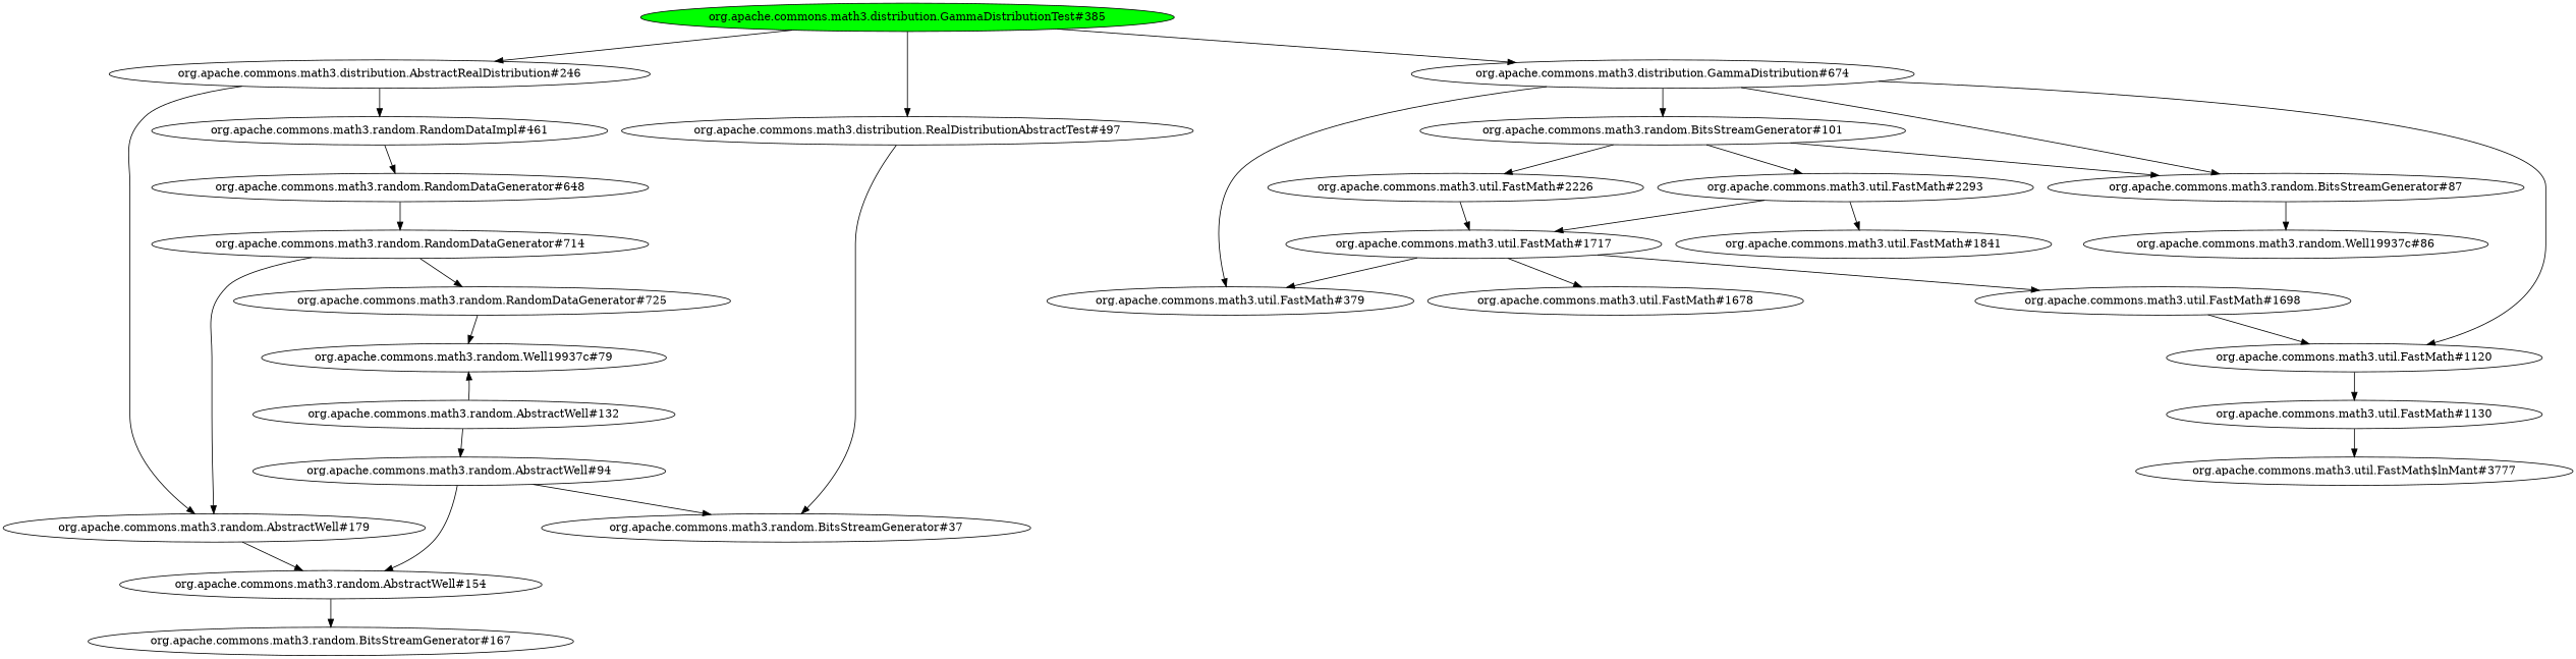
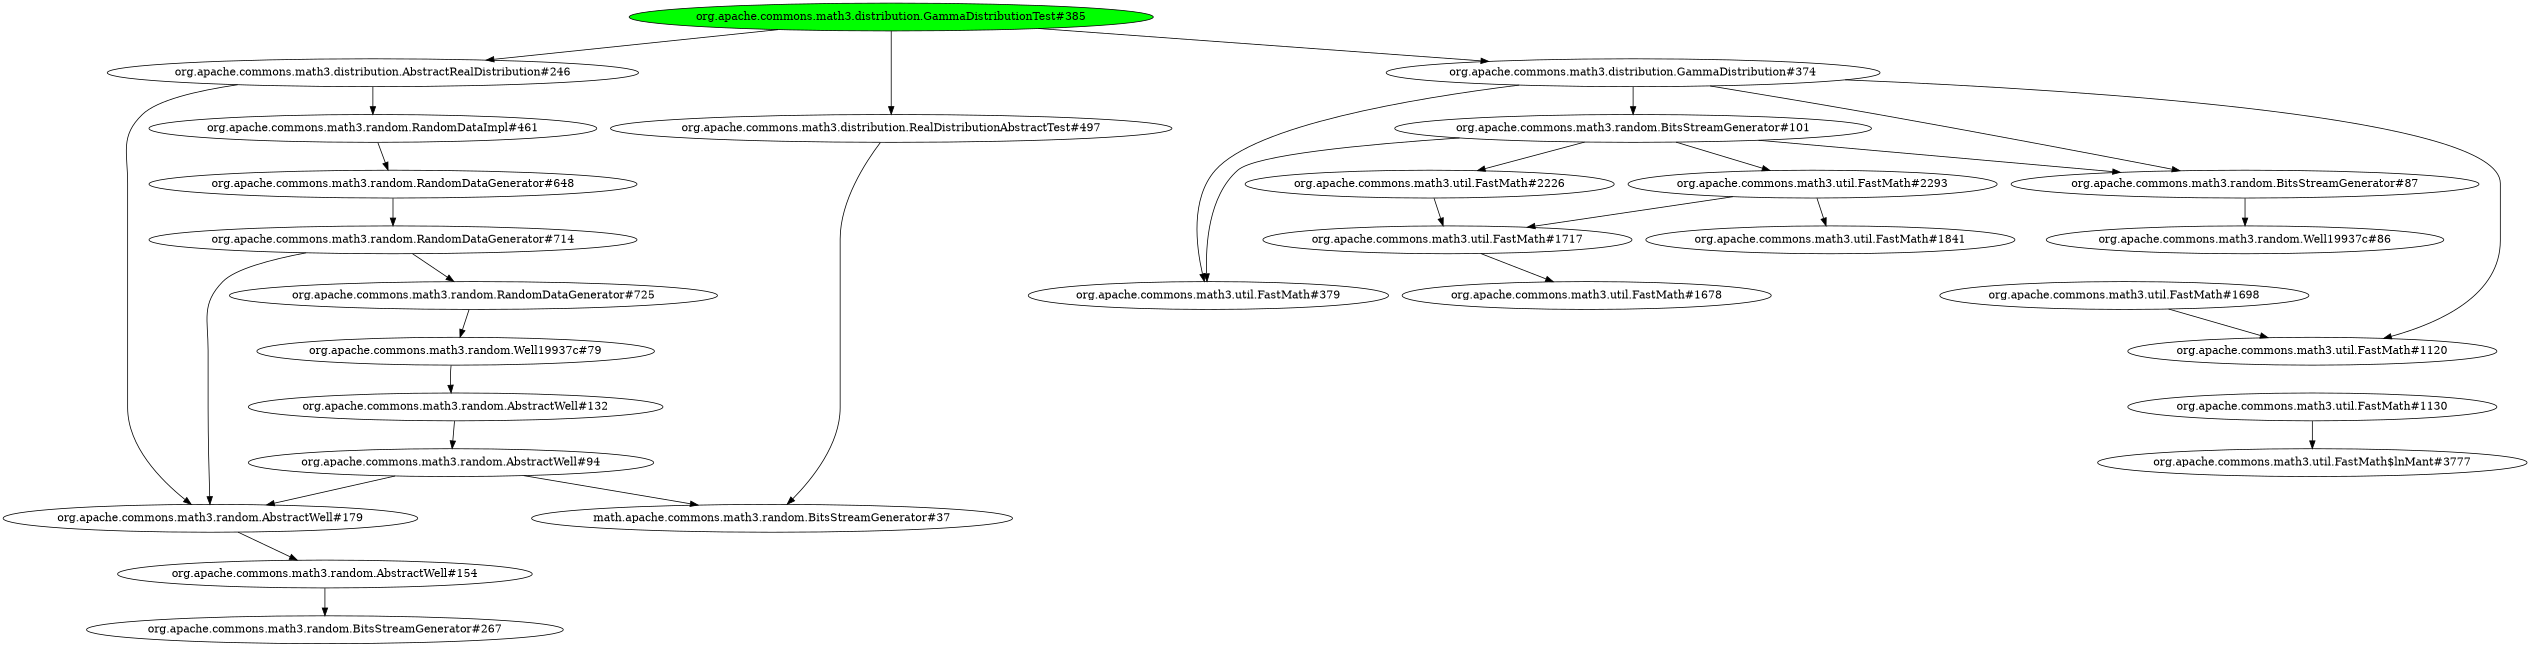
  digraph {
    "org.apache.commons.math3.distribution.GammaDistributionTest#385" [fillcolor=green style=filled]
    "org.apache.commons.math3.distribution.AbstractRealDistribution#246"
-   "org.apache.commons.math3.distribution.GammaDistribution#374" [label="org.apache.commons.math3.distribution.GammaDistribution#674"]
+   "org.apache.commons.math3.distribution.GammaDistribution#374"
    "org.apache.commons.math3.distribution.RealDistributionAbstractTest#497"
    "org.apache.commons.math3.random.AbstractWell#179"
    "org.apache.commons.math3.random.RandomDataImpl#461"
    "org.apache.commons.math3.util.FastMath#379"
    "org.apache.commons.math3.random.BitsStreamGenerator#101"
    "org.apache.commons.math3.random.BitsStreamGenerator#87"
    "org.apache.commons.math3.util.FastMath#1120"
-   "org.apache.commons.math3.random.BitsStreamGenerator#37"
+   "org.apache.commons.math3.random.BitsStreamGenerator#37" [label="math.apache.commons.math3.random.BitsStreamGenerator#37"]
    "org.apache.commons.math3.random.AbstractWell#154"
    "org.apache.commons.math3.random.RandomDataGenerator#648"
-   "org.apache.commons.math3.random.BitsStreamGenerator#167"
+   "org.apache.commons.math3.random.BitsStreamGenerator#167" [label="org.apache.commons.math3.random.BitsStreamGenerator#267"]
    "org.apache.commons.math3.random.RandomDataGenerator#714"
    "org.apache.commons.math3.random.RandomDataGenerator#725"
    "org.apache.commons.math3.random.Well19937c#79"
    "org.apache.commons.math3.random.AbstractWell#132"
    "org.apache.commons.math3.random.AbstractWell#94"
    "org.apache.commons.math3.util.FastMath#2293"
    "org.apache.commons.math3.util.FastMath#2226"
    "org.apache.commons.math3.random.Well19937c#86"
    "org.apache.commons.math3.util.FastMath#1130"
    "org.apache.commons.math3.util.FastMath#1841"
    "org.apache.commons.math3.util.FastMath#1717"
    "org.apache.commons.math3.util.FastMath$lnMant#3777"
    "org.apache.commons.math3.util.FastMath#1678"
    "org.apache.commons.math3.util.FastMath#1698"
    "org.apache.commons.math3.distribution.GammaDistributionTest#385" -> "org.apache.commons.math3.distribution.AbstractRealDistribution#246"
    "org.apache.commons.math3.distribution.GammaDistributionTest#385" -> "org.apache.commons.math3.distribution.GammaDistribution#374"
    "org.apache.commons.math3.distribution.GammaDistributionTest#385" -> "org.apache.commons.math3.distribution.RealDistributionAbstractTest#497"
    "org.apache.commons.math3.distribution.AbstractRealDistribution#246" -> "org.apache.commons.math3.random.AbstractWell#179"
    "org.apache.commons.math3.distribution.AbstractRealDistribution#246" -> "org.apache.commons.math3.random.RandomDataImpl#461"
    "org.apache.commons.math3.distribution.GammaDistribution#374" -> "org.apache.commons.math3.util.FastMath#379"
    "org.apache.commons.math3.distribution.GammaDistribution#374" -> "org.apache.commons.math3.random.BitsStreamGenerator#101"
    "org.apache.commons.math3.distribution.GammaDistribution#374" -> "org.apache.commons.math3.random.BitsStreamGenerator#87"
    "org.apache.commons.math3.distribution.GammaDistribution#374" -> "org.apache.commons.math3.util.FastMath#1120"
    "org.apache.commons.math3.distribution.RealDistributionAbstractTest#497" -> "org.apache.commons.math3.random.BitsStreamGenerator#37"
    "org.apache.commons.math3.random.AbstractWell#179" -> "org.apache.commons.math3.random.AbstractWell#154"
    "org.apache.commons.math3.random.RandomDataImpl#461" -> "org.apache.commons.math3.random.RandomDataGenerator#648"
-   "org.apache.commons.math3.util.FastMath#1717" -> "org.apache.commons.math3.util.FastMath#379"
+   "org.apache.commons.math3.random.BitsStreamGenerator#101" -> "org.apache.commons.math3.util.FastMath#379"
    "org.apache.commons.math3.random.BitsStreamGenerator#101" -> "org.apache.commons.math3.random.BitsStreamGenerator#87"
    "org.apache.commons.math3.random.BitsStreamGenerator#101" -> "org.apache.commons.math3.util.FastMath#2293"
    "org.apache.commons.math3.random.BitsStreamGenerator#101" -> "org.apache.commons.math3.util.FastMath#2226"
    "org.apache.commons.math3.random.BitsStreamGenerator#87" -> "org.apache.commons.math3.random.Well19937c#86"
-   "org.apache.commons.math3.util.FastMath#1120" -> "org.apache.commons.math3.util.FastMath#1130"
    "org.apache.commons.math3.random.AbstractWell#154" -> "org.apache.commons.math3.random.BitsStreamGenerator#167"
    "org.apache.commons.math3.random.RandomDataGenerator#648" -> "org.apache.commons.math3.random.RandomDataGenerator#714"
    "org.apache.commons.math3.random.RandomDataGenerator#714" -> "org.apache.commons.math3.random.AbstractWell#179"
    "org.apache.commons.math3.random.RandomDataGenerator#714" -> "org.apache.commons.math3.random.RandomDataGenerator#725"
    "org.apache.commons.math3.random.RandomDataGenerator#725" -> "org.apache.commons.math3.random.Well19937c#79"
-   "org.apache.commons.math3.random.AbstractWell#132" -> "org.apache.commons.math3.random.Well19937c#79"
+   "org.apache.commons.math3.random.Well19937c#79" -> "org.apache.commons.math3.random.AbstractWell#132"
    "org.apache.commons.math3.random.AbstractWell#132" -> "org.apache.commons.math3.random.AbstractWell#94"
    "org.apache.commons.math3.random.AbstractWell#94" -> "org.apache.commons.math3.random.BitsStreamGenerator#37"
-   "org.apache.commons.math3.random.AbstractWell#94" -> "org.apache.commons.math3.random.AbstractWell#154"
+   "org.apache.commons.math3.random.AbstractWell#94" -> "org.apache.commons.math3.random.AbstractWell#179"
    "org.apache.commons.math3.util.FastMath#2293" -> "org.apache.commons.math3.util.FastMath#1841"
    "org.apache.commons.math3.util.FastMath#2293" -> "org.apache.commons.math3.util.FastMath#1717"
    "org.apache.commons.math3.util.FastMath#2226" -> "org.apache.commons.math3.util.FastMath#1717"
    "org.apache.commons.math3.util.FastMath#1130" -> "org.apache.commons.math3.util.FastMath$lnMant#3777"
    "org.apache.commons.math3.util.FastMath#1717" -> "org.apache.commons.math3.util.FastMath#1678"
-   "org.apache.commons.math3.util.FastMath#1717" -> "org.apache.commons.math3.util.FastMath#1698"
    "org.apache.commons.math3.util.FastMath#1698" -> "org.apache.commons.math3.util.FastMath#1120"
  }
